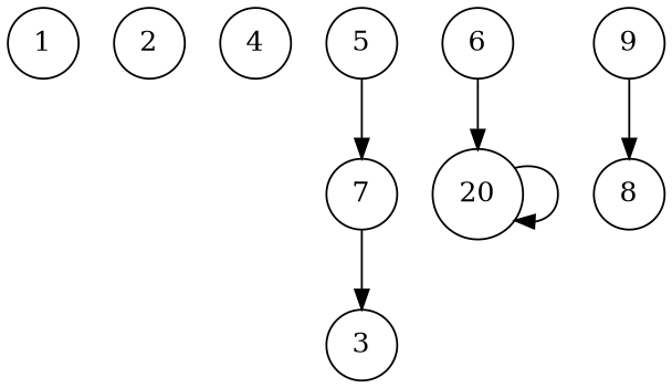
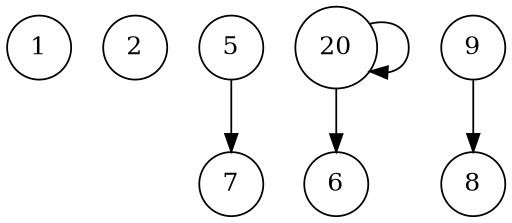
  digraph {
    node [shape=circle]
    1
    2
-   4
    5
    7
    n6 [label=20]
    6
-   3
    9
    8
    5 -> 7
-   7 -> 3
    n6 -> n6
-   6 -> n6
+   n6 -> 6
    9 -> 8
  }
